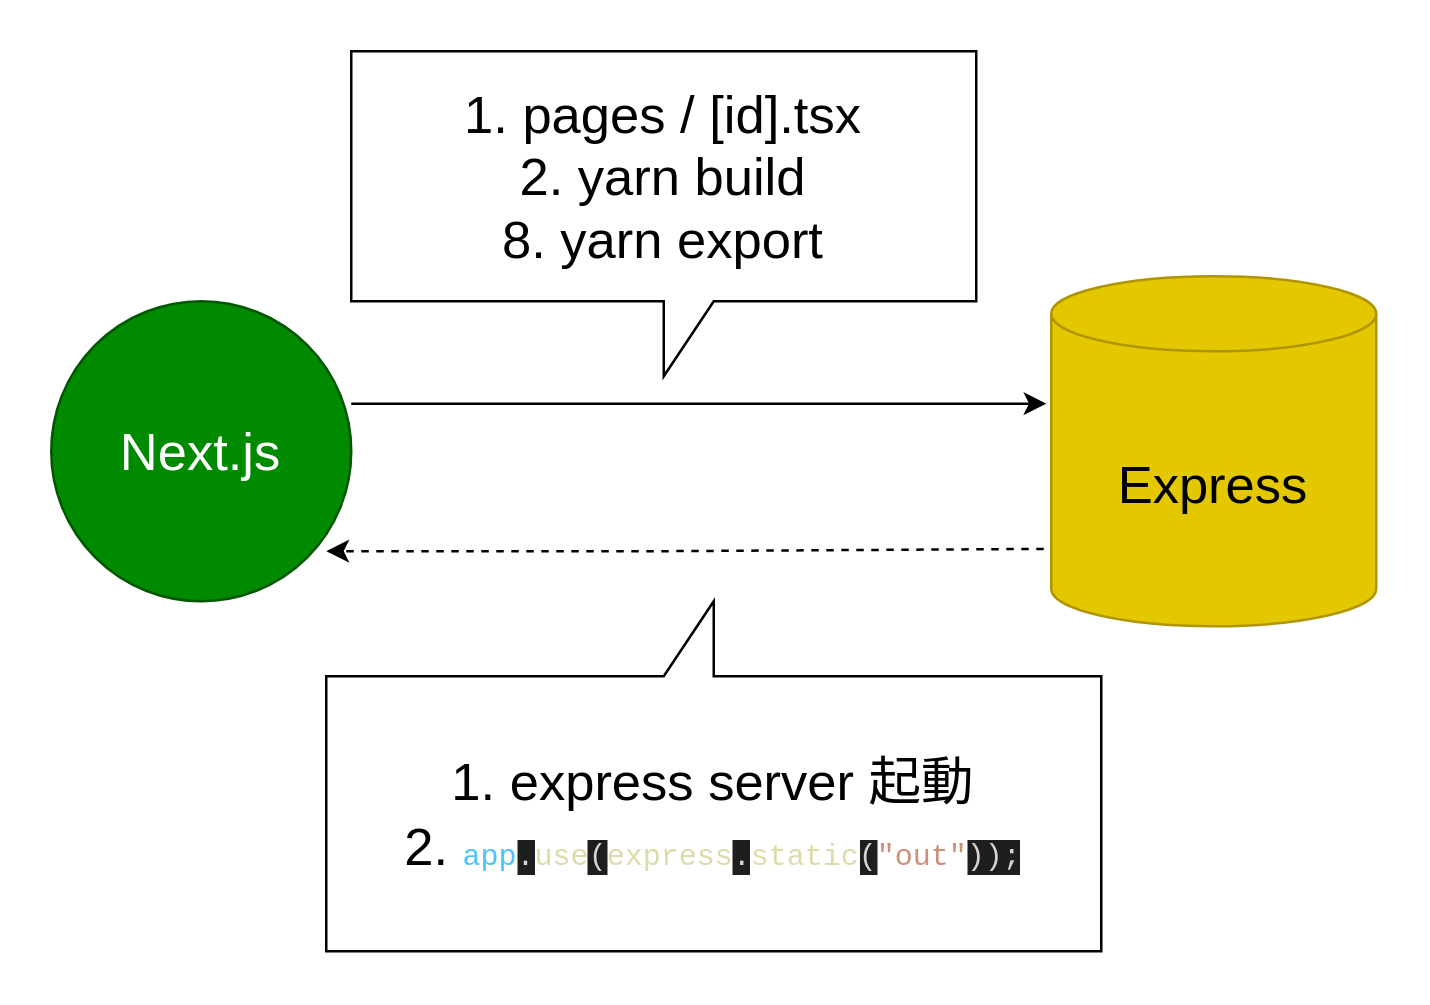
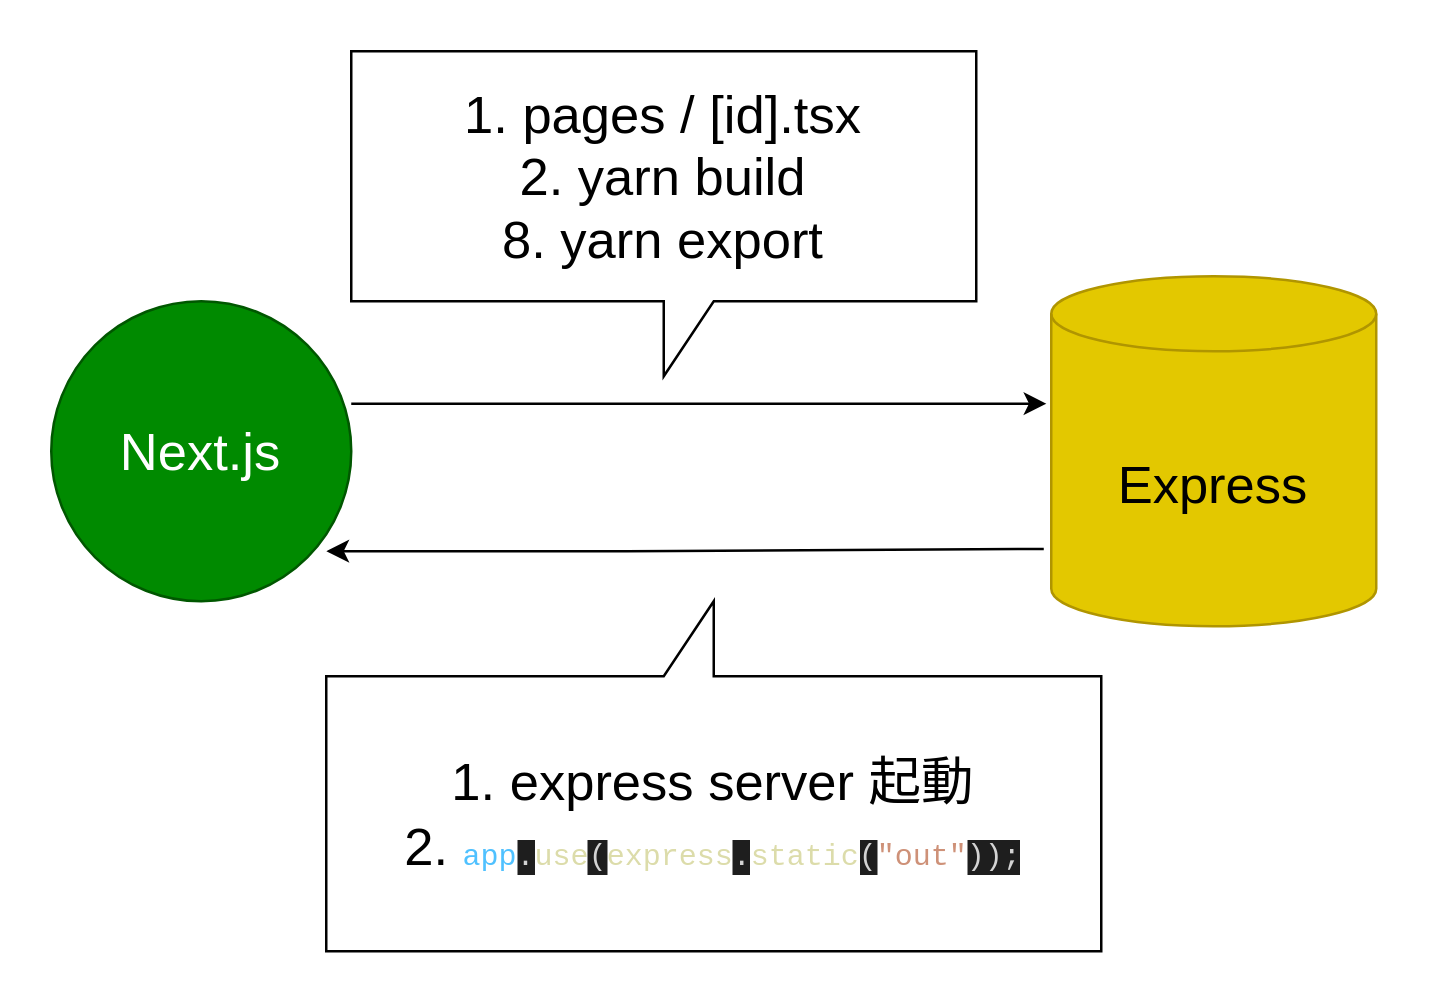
  <mxCell id="0" />
  <mxCell id="1" parent="0" />
  <mxCell id="2" value="&lt;font style=&quot;font-size: 21px&quot;&gt;Next.js&lt;/font&gt;" style="ellipse;whiteSpace=wrap;html=1;aspect=fixed;fillColor=#008a00;fontColor=#ffffff;strokeColor=#005700;" vertex="1" parent="1"><mxGeometry x="20" y="120" width="120" height="120" as="geometry" /></mxCell>
  <mxCell id="3" value="Express" style="shape=cylinder3;whiteSpace=wrap;html=1;boundedLbl=1;backgroundOutline=1;size=15;fontSize=21;fillColor=#e3c800;fontColor=#000000;strokeColor=#B09500;" vertex="1" parent="1"><mxGeometry x="420" y="110" width="130" height="140" as="geometry" /></mxCell>
  <mxCell id="4" value="" style="endArrow=classic;html=1;fontSize=21;entryX=-0.015;entryY=0.364;entryDx=0;entryDy=0;entryPerimeter=0;" edge="1" parent="1" target="3"><mxGeometry width="50" height="50" relative="1" as="geometry"><mxPoint x="140" y="161" as="sourcePoint" /><mxPoint x="320" y="160" as="targetPoint" /></mxGeometry></mxCell>
- <mxCell id="5" value="" style="endArrow=classic;html=1;fontSize=21;entryX=0.917;entryY=0.833;entryDx=0;entryDy=0;entryPerimeter=0;exitX=-0.023;exitY=0.779;exitDx=0;exitDy=0;exitPerimeter=0;dashed=1;" edge="1" parent="1" source="3" target="2"><mxGeometry width="50" height="50" relative="1" as="geometry"><mxPoint x="350" y="220" as="sourcePoint" /><mxPoint x="200" y="220" as="targetPoint" /><Array as="points"><mxPoint x="260" y="220" /></Array></mxGeometry></mxCell>
+ <mxCell id="5" value="" style="endArrow=classic;html=1;fontSize=21;entryX=0.917;entryY=0.833;entryDx=0;entryDy=0;entryPerimeter=0;exitX=-0.023;exitY=0.779;exitDx=0;exitDy=0;exitPerimeter=0;" edge="1" parent="1" source="3" target="2"><mxGeometry width="50" height="50" relative="1" as="geometry"><mxPoint x="350" y="220" as="sourcePoint" /><mxPoint x="200" y="220" as="targetPoint" /><Array as="points"><mxPoint x="260" y="220" /></Array></mxGeometry></mxCell>
  <mxCell id="6" style="edgeStyle=none;html=1;exitX=0;exitY=0;exitDx=180;exitDy=50;exitPerimeter=0;fontSize=21;" edge="1" parent="1" source="7"><mxGeometry relative="1" as="geometry"><mxPoint x="360" y="70" as="targetPoint" /></mxGeometry></mxCell>
  <mxCell id="7" value="1. pages / [id].tsx&lt;br&gt;2. yarn build&lt;br&gt;8. yarn export" style="shape=callout;whiteSpace=wrap;html=1;perimeter=calloutPerimeter;fontSize=21;" vertex="1" parent="1"><mxGeometry x="140" y="20" width="250" height="130" as="geometry" /></mxCell>
  <mxCell id="8" value="1. express server 起動&lt;br&gt;2.&amp;nbsp;&lt;span style=&quot;font-family: &amp;#34;menlo&amp;#34; , &amp;#34;monaco&amp;#34; , &amp;#34;courier new&amp;#34; , monospace ; font-size: 12px ; color: rgb(79 , 193 , 255)&quot;&gt;app&lt;/span&gt;&lt;span style=&quot;background-color: rgb(30 , 30 , 30) ; color: rgb(212 , 212 , 212) ; font-family: &amp;#34;menlo&amp;#34; , &amp;#34;monaco&amp;#34; , &amp;#34;courier new&amp;#34; , monospace ; font-size: 12px&quot;&gt;.&lt;/span&gt;&lt;span style=&quot;font-family: &amp;#34;menlo&amp;#34; , &amp;#34;monaco&amp;#34; , &amp;#34;courier new&amp;#34; , monospace ; font-size: 12px ; color: rgb(220 , 220 , 170)&quot;&gt;use&lt;/span&gt;&lt;span style=&quot;background-color: rgb(30 , 30 , 30) ; color: rgb(212 , 212 , 212) ; font-family: &amp;#34;menlo&amp;#34; , &amp;#34;monaco&amp;#34; , &amp;#34;courier new&amp;#34; , monospace ; font-size: 12px&quot;&gt;(&lt;/span&gt;&lt;span style=&quot;font-family: &amp;#34;menlo&amp;#34; , &amp;#34;monaco&amp;#34; , &amp;#34;courier new&amp;#34; , monospace ; font-size: 12px ; color: rgb(220 , 220 , 170)&quot;&gt;express&lt;/span&gt;&lt;span style=&quot;background-color: rgb(30 , 30 , 30) ; color: rgb(212 , 212 , 212) ; font-family: &amp;#34;menlo&amp;#34; , &amp;#34;monaco&amp;#34; , &amp;#34;courier new&amp;#34; , monospace ; font-size: 12px&quot;&gt;.&lt;/span&gt;&lt;span style=&quot;font-family: &amp;#34;menlo&amp;#34; , &amp;#34;monaco&amp;#34; , &amp;#34;courier new&amp;#34; , monospace ; font-size: 12px ; color: rgb(220 , 220 , 170)&quot;&gt;static&lt;/span&gt;&lt;span style=&quot;background-color: rgb(30 , 30 , 30) ; color: rgb(212 , 212 , 212) ; font-family: &amp;#34;menlo&amp;#34; , &amp;#34;monaco&amp;#34; , &amp;#34;courier new&amp;#34; , monospace ; font-size: 12px&quot;&gt;(&lt;/span&gt;&lt;span style=&quot;font-family: &amp;#34;menlo&amp;#34; , &amp;#34;monaco&amp;#34; , &amp;#34;courier new&amp;#34; , monospace ; font-size: 12px ; color: rgb(206 , 145 , 120)&quot;&gt;&quot;out&quot;&lt;/span&gt;&lt;span style=&quot;background-color: rgb(30 , 30 , 30) ; color: rgb(212 , 212 , 212) ; font-family: &amp;#34;menlo&amp;#34; , &amp;#34;monaco&amp;#34; , &amp;#34;courier new&amp;#34; , monospace ; font-size: 12px&quot;&gt;));&lt;br&gt;&lt;/span&gt;" style="shape=callout;whiteSpace=wrap;html=1;perimeter=calloutPerimeter;fontSize=21;direction=west;" vertex="1" parent="1"><mxGeometry x="130" y="240" width="310" height="140" as="geometry" /></mxCell>
